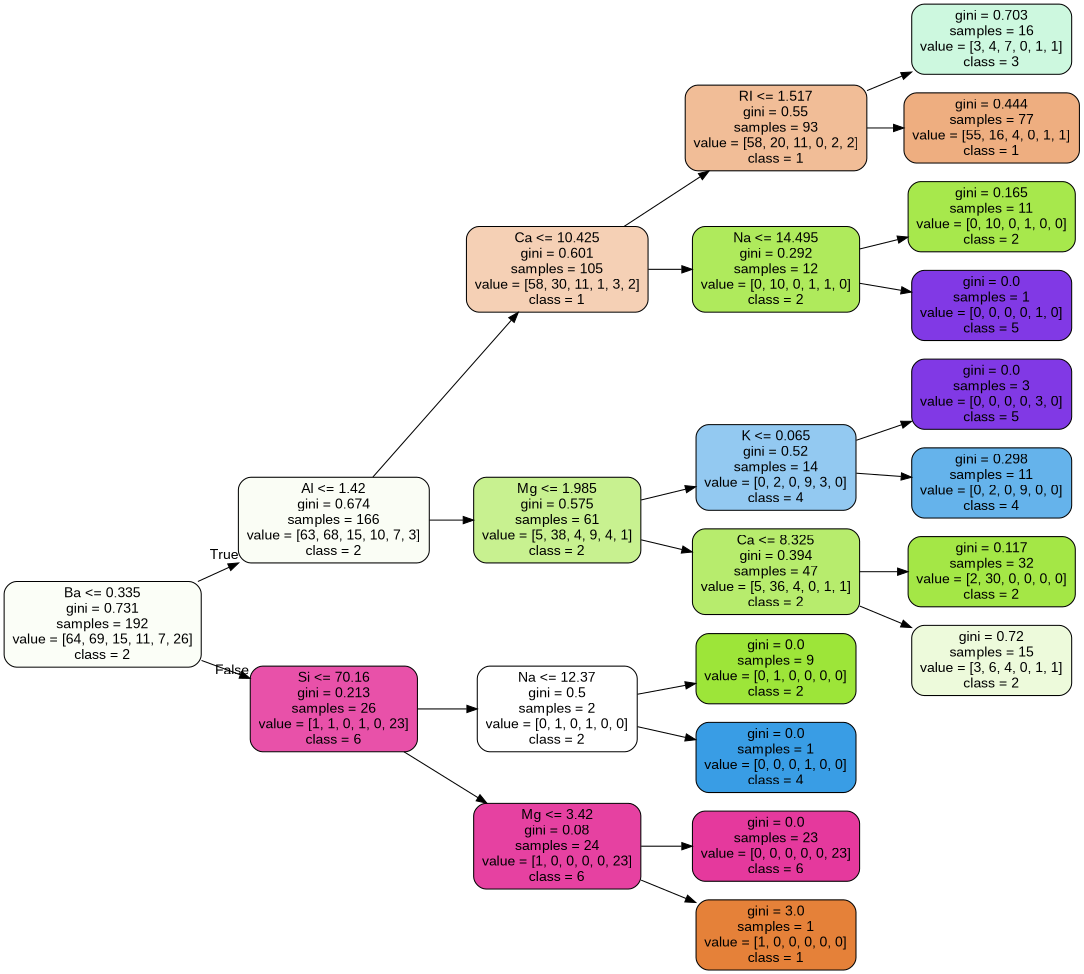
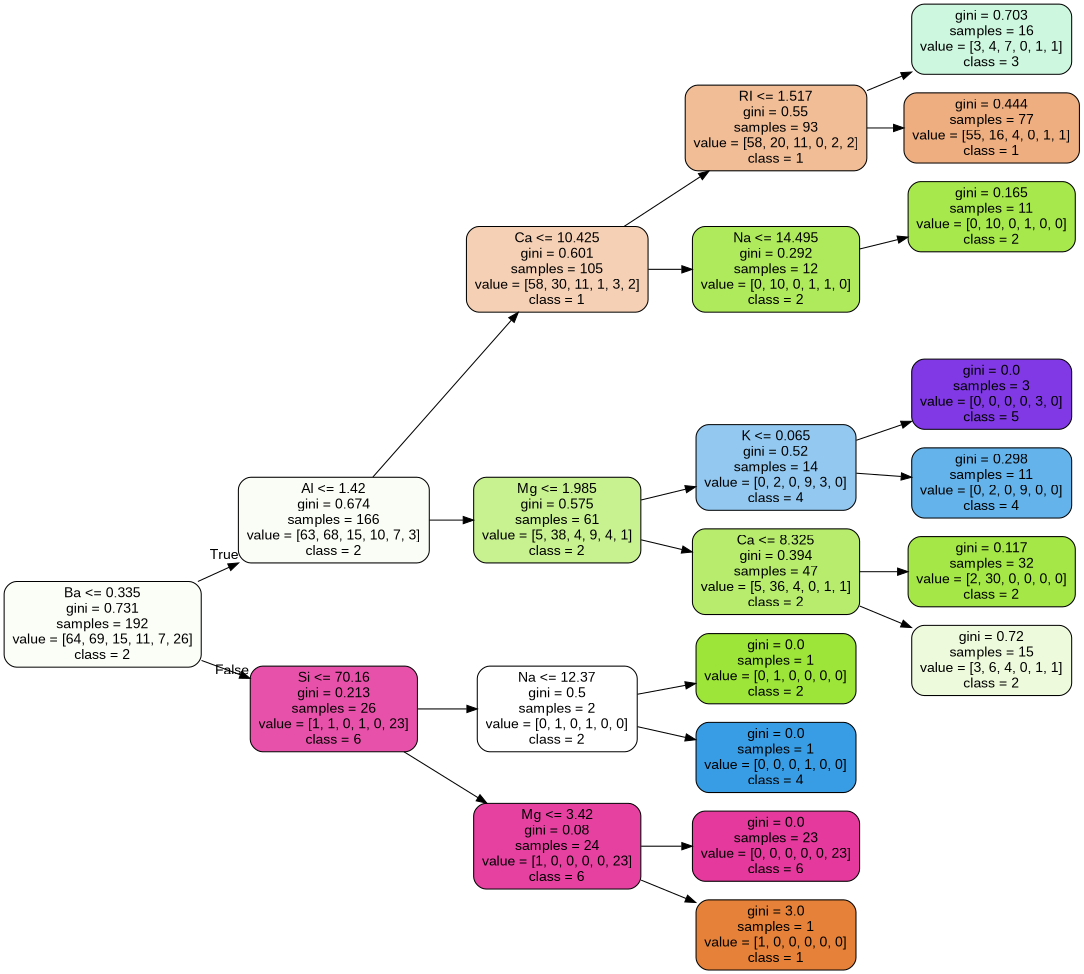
  digraph {
    fontname="Liberation Sans"
    rankdir=LR
    node [color=black fillcolor="#8139e5ff" fontname="Liberation Sans" shape=box style="filled, rounded"]
    edge [fontname="Liberation Sans"]
    n1 [fillcolor="#9de5390a" label="Ba <= 0.335\ngini = 0.731\nsamples = 192\nvalue = [64, 69, 15, 11, 7, 26]\nclass = 2"]
    n2 [fillcolor="#9de5390c" label="Al <= 1.42\ngini = 0.674\nsamples = 166\nvalue = [63, 68, 15, 10, 7, 3]\nclass = 2"]
    n3 [fillcolor="#e5399de0" label="Si <= 70.16\ngini = 0.213\nsamples = 26\nvalue = [1, 1, 0, 1, 0, 23]\nclass = 6"]
    n4 [fillcolor="#e581395f" label="Ca <= 10.425\ngini = 0.601\nsamples = 105\nvalue = [58, 30, 11, 1, 3, 2]\nclass = 1"]
    n5 [fillcolor="#9de5398e" label="Mg <= 1.985\ngini = 0.575\nsamples = 61\nvalue = [5, 38, 4, 9, 4, 1]\nclass = 2"]
    n6 [fillcolor="#9de53900" label="Na <= 12.37\ngini = 0.5\nsamples = 2\nvalue = [0, 1, 0, 1, 0, 0]\nclass = 2"]
    n7 [fillcolor="#e5399df4" label="Mg <= 3.42\ngini = 0.08\nsamples = 24\nvalue = [1, 0, 0, 0, 0, 23]\nclass = 6"]
    n8 [fillcolor="#e5813985" label="RI <= 1.517\ngini = 0.55\nsamples = 93\nvalue = [58, 20, 11, 0, 2, 2]\nclass = 1"]
    n9 [fillcolor="#9de539d1" label="Na <= 14.495\ngini = 0.292\nsamples = 12\nvalue = [0, 10, 0, 1, 1, 0]\nclass = 2"]
    n10 [fillcolor="#399de58b" label="K <= 0.065\ngini = 0.52\nsamples = 14\nvalue = [0, 2, 0, 9, 3, 0]\nclass = 4"]
    n11 [fillcolor="#9de539bc" label="Ca <= 8.325\ngini = 0.394\nsamples = 47\nvalue = [5, 36, 4, 0, 1, 1]\nclass = 2"]
    n12 [fillcolor="#39e58140" label="gini = 0.703\nsamples = 16\nvalue = [3, 4, 7, 0, 1, 1]\nclass = 3"]
    n13 [fillcolor="#e58139a3" label="gini = 0.444\nsamples = 77\nvalue = [55, 16, 4, 0, 1, 1]\nclass = 1"]
    n14 [fillcolor="#9de539e6" label="gini = 0.165\nsamples = 11\nvalue = [0, 10, 0, 1, 0, 0]\nclass = 2"]
-   n15 [label="gini = 0.0\nsamples = 1\nvalue = [0, 0, 0, 0, 1, 0]\nclass = 5"]
    n16 [label="gini = 0.0\nsamples = 3\nvalue = [0, 0, 0, 0, 3, 0]\nclass = 5"]
    n17 [fillcolor="#399de5c6" label="gini = 0.298\nsamples = 11\nvalue = [0, 2, 0, 9, 0, 0]\nclass = 4"]
    n18 [fillcolor="#9de539ee" label="gini = 0.117\nsamples = 32\nvalue = [2, 30, 0, 0, 0, 0]\nclass = 2"]
    n19 [fillcolor="#9de5392e" label="gini = 0.72\nsamples = 15\nvalue = [3, 6, 4, 0, 1, 1]\nclass = 2"]
-   n20 [fillcolor="#9de539ff" label="gini = 0.0\nsamples = 9\nvalue = [0, 1, 0, 0, 0, 0]\nclass = 2"]
+   n20 [fillcolor="#9de539ff" label="gini = 0.0\nsamples = 1\nvalue = [0, 1, 0, 0, 0, 0]\nclass = 2"]
    n21 [fillcolor="#399de5ff" label="gini = 0.0\nsamples = 1\nvalue = [0, 0, 0, 1, 0, 0]\nclass = 4"]
    n22 [fillcolor="#e5399dff" label="gini = 0.0\nsamples = 23\nvalue = [0, 0, 0, 0, 0, 23]\nclass = 6"]
    n23 [fillcolor="#e58139ff" label="gini = 3.0\nsamples = 1\nvalue = [1, 0, 0, 0, 0, 0]\nclass = 1"]
    n1 -> n2 [headlabel=True labelangle=45 labeldistance=2.5]
    n1 -> n3 [headlabel=False labelangle=-45 labeldistance=2.5]
    n2 -> n4
    n2 -> n5
    n3 -> n6
    n3 -> n7
    n4 -> n8
    n4 -> n9
    n5 -> n10
    n5 -> n11
    n6 -> n20
    n6 -> n21
    n7 -> n22
    n7 -> n23
    n8 -> n12
    n8 -> n13
    n9 -> n14
-   n9 -> n15
    n10 -> n16
    n10 -> n17
    n11 -> n18
    n11 -> n19
  }
